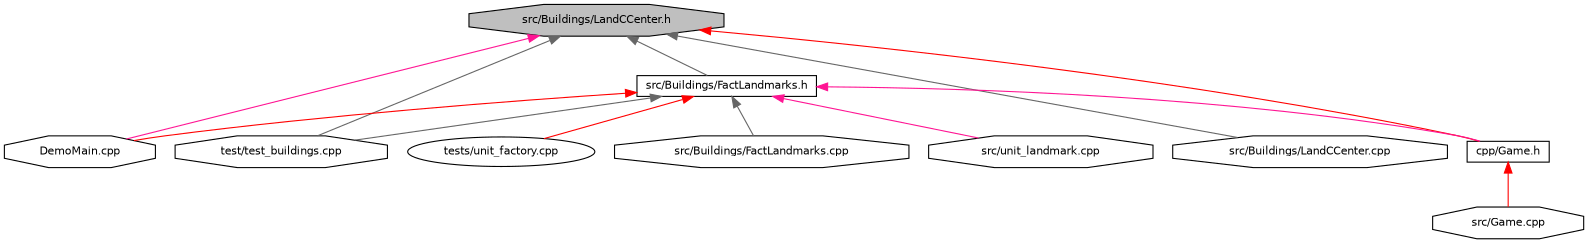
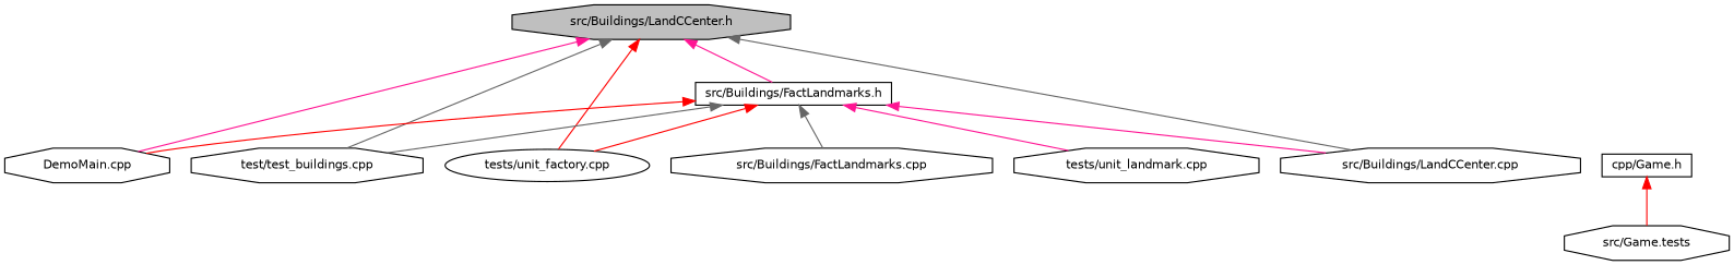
  digraph {
    node [color=black fillcolor=white fontname=Helvetica fontsize=10 shape=octagon style=filled]
    edge [color=deeppink dir=back fontname=Helvetica fontsize=10 labelfontname=Helvetica labelfontsize=10 style=solid]
    n1 [fillcolor=grey75 fontcolor=black height=0.2 label="src/Buildings/LandCCenter.h" width=0.4]
    n2 [height=0.2 label="DemoMain.cpp" width=0.4]
    n3 [height=0.2 label="src/Buildings/FactLandmarks.h" shape=box width=0.4]
    n4 [height=0.2 label="test/test_buildings.cpp" width=0.4]
    n5 [height=0.2 label="tests/unit_factory.cpp" shape=ellipse width=0.4]
    n6 [height=0.2 label="src/Buildings/LandCCenter.cpp" width=0.4]
-   n7 [height=0.2 label="src/unit_landmark.cpp" width=0.4]
+   n7 [height=0.2 label="tests/unit_landmark.cpp" width=0.4]
    n8 [height=0.2 label="src/Buildings/FactLandmarks.cpp" width=0.4]
    n9 [height=0.2 label="cpp/Game.h" shape=box width=0.4]
-   n10 [height=0.2 label="src/Game.cpp" width=0.4]
+   n10 [height=0.2 label="src/Game.tests" width=0.4]
    n1 -> n2
-   n1 -> n3 [color=gray40]
+   n1 -> n3
    n1 -> n4 [color=gray40]
-   n1 -> n9 [color=red]
+   n1 -> n5 [color=red]
    n1 -> n6 [color=gray40]
    n3 -> n2 [color=red]
    n3 -> n4 [color=gray40]
    n3 -> n5 [color=red]
    n3 -> n7
    n3 -> n8 [color=gray40]
-   n3 -> n9
+   n3 -> n6
    n9 -> n10 [color=red]
  }
